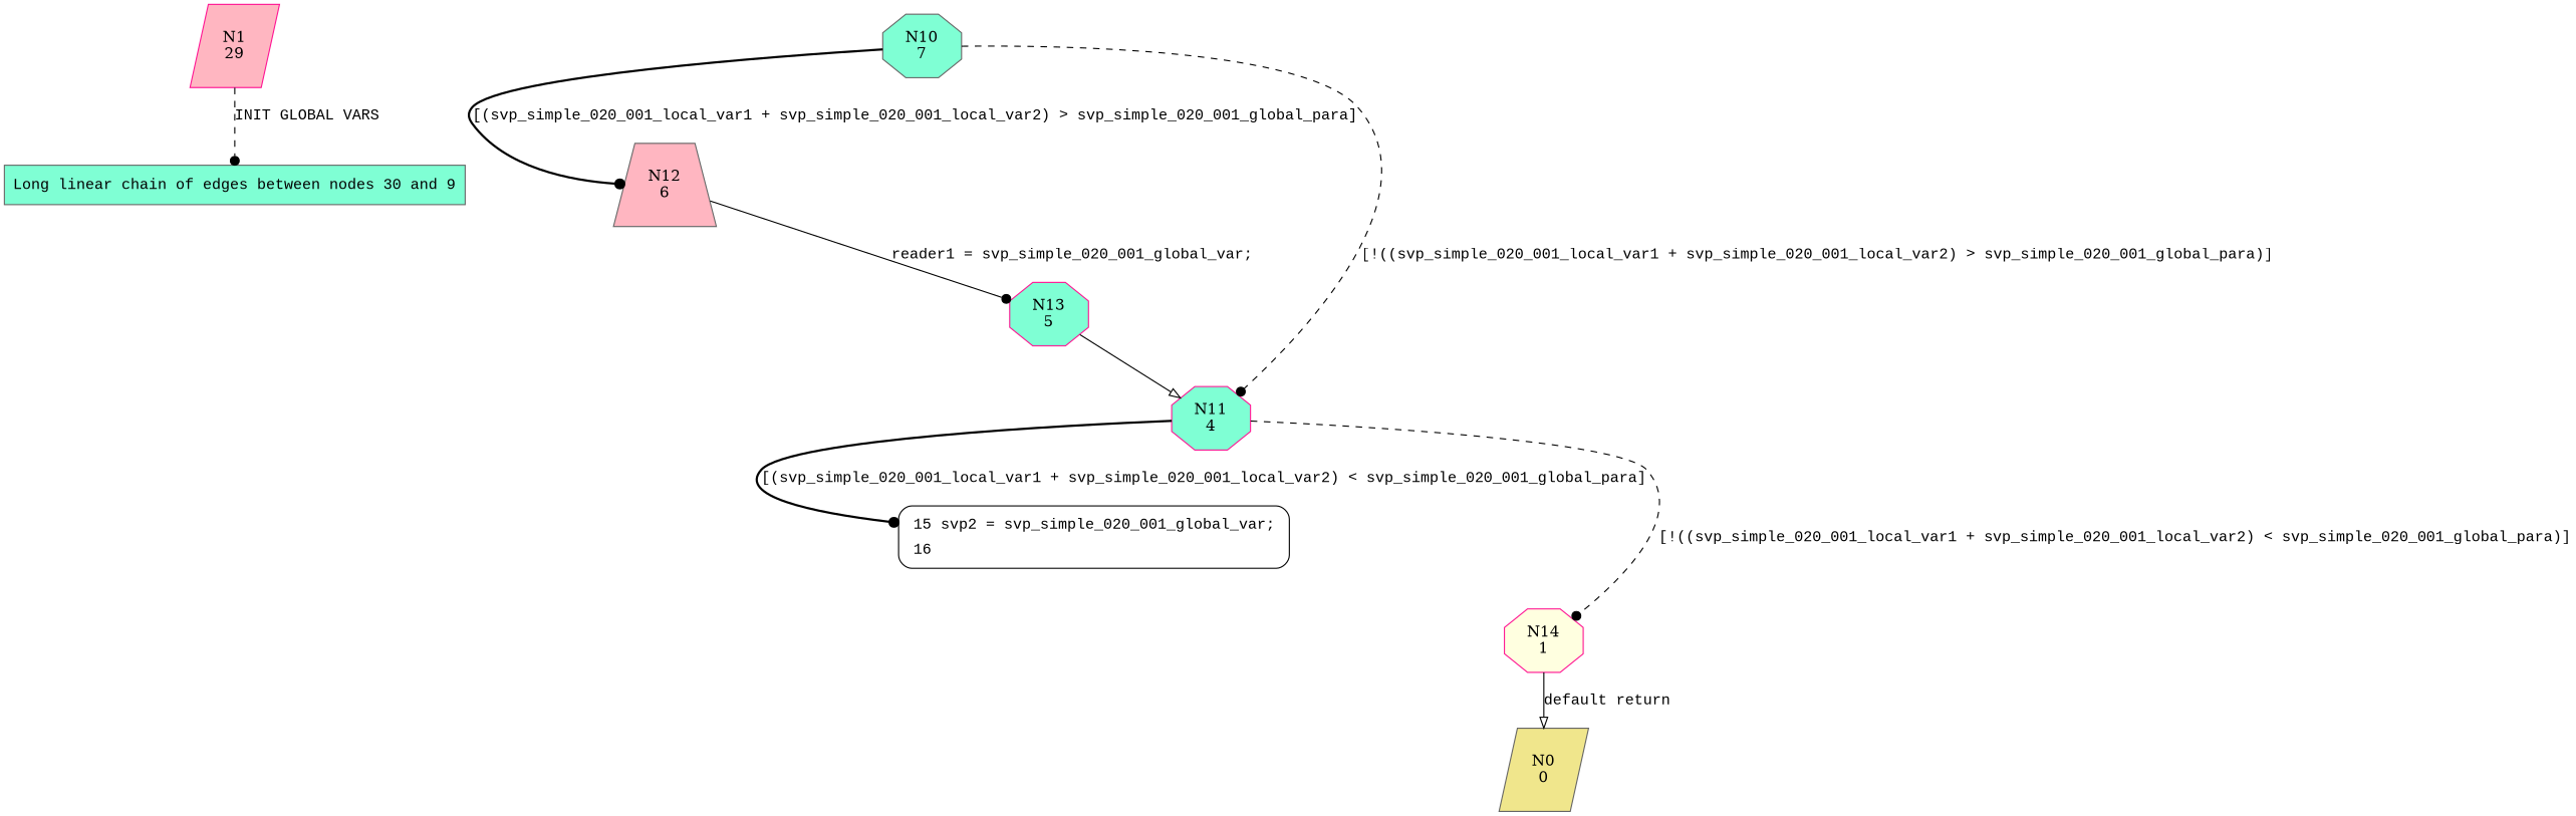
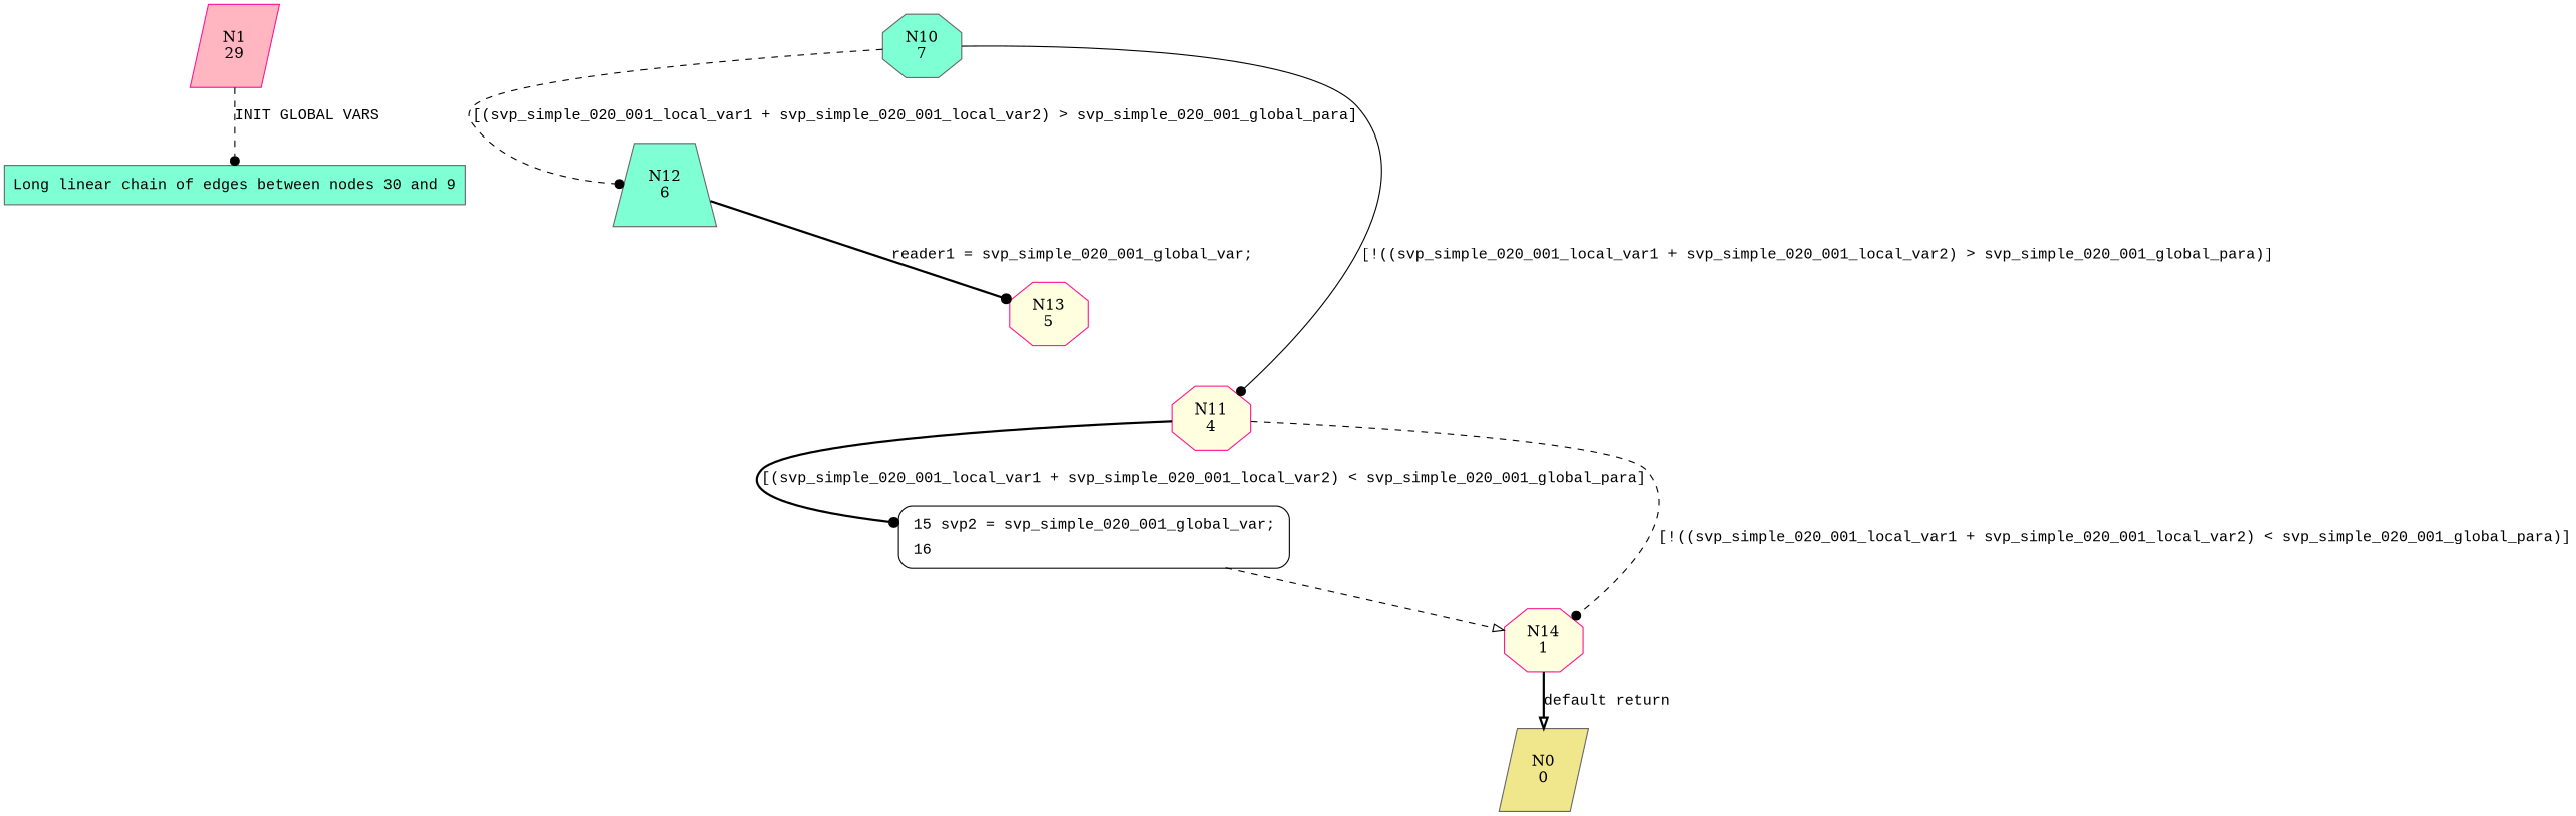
  digraph {
    node [color=deeppink fillcolor=aquamarine shape=octagon style=filled]
    edge [arrowhead=dot fontname="Courier New" style=dashed]
    n1 [fillcolor=lightpink label="N1\n29" shape=parallelogram]
    n2 [color=gray40 fontname="Courier New" label="Long linear chain of edges between nodes 30 and 9" penwidth=1 shape=box style="filled,bold"]
    n3 [color=gray40 label="N10\n7"]
-   n4 [color=gray40 fillcolor=lightpink label="N12\n6" shape=trapezium]
-   n5 [label="N11\n4"]
-   n6 [label="N13\n5"]
+   n4 [color=gray40 label="N12\n6" shape=trapezium]
+   n5 [fillcolor=lightyellow label="N11\n4"]
+   n6 [fillcolor=lightyellow label="N13\n5"]
    n7 [fillcolor=white fontname="Courier New" label=<<table border="0" cellborder="0" cellpadding="3" bgcolor="white"><tr><td align="right">15</td><td align="left">svp2 = svp_simple_020_001_global_var;</td></tr><tr><td align="right">16</td><td align="left"></td></tr></table>> penwidth=1 shape=Mrecord style="filled,bold" color=""]
    n8 [fillcolor=lightyellow label="N14\n1"]
    n9 [color=gray40 fillcolor=khaki label="N0\n0" shape=parallelogram]
    n1 -> n2 [label="INIT GLOBAL VARS"]
-   n3 -> n4 [label="[(svp_simple_020_001_local_var1 + svp_simple_020_001_local_var2) > svp_simple_020_001_global_para]" style=bold]
-   n3 -> n5 [label="[!((svp_simple_020_001_local_var1 + svp_simple_020_001_local_var2) > svp_simple_020_001_global_para)]"]
-   n4 -> n6 [label="reader1 = svp_simple_020_001_global_var;" style=solid]
+   n3 -> n4 [label="[(svp_simple_020_001_local_var1 + svp_simple_020_001_local_var2) > svp_simple_020_001_global_para]"]
+   n3 -> n5 [label="[!((svp_simple_020_001_local_var1 + svp_simple_020_001_local_var2) > svp_simple_020_001_global_para)]" style=solid]
+   n4 -> n6 [label="reader1 = svp_simple_020_001_global_var;" style=bold]
    n5 -> n7 [label="[(svp_simple_020_001_local_var1 + svp_simple_020_001_local_var2) < svp_simple_020_001_global_para]" style=bold]
    n5 -> n8 [label="[!((svp_simple_020_001_local_var1 + svp_simple_020_001_local_var2) < svp_simple_020_001_global_para)]"]
-   n6 -> n5 [arrowhead=onormal style=solid]
-   n8 -> n9 [arrowhead=onormal label="default return" style=solid]
+   n7 -> n8 [arrowhead=onormal fontname=""]
+   n8 -> n9 [arrowhead=onormal label="default return" style=bold]
  }
